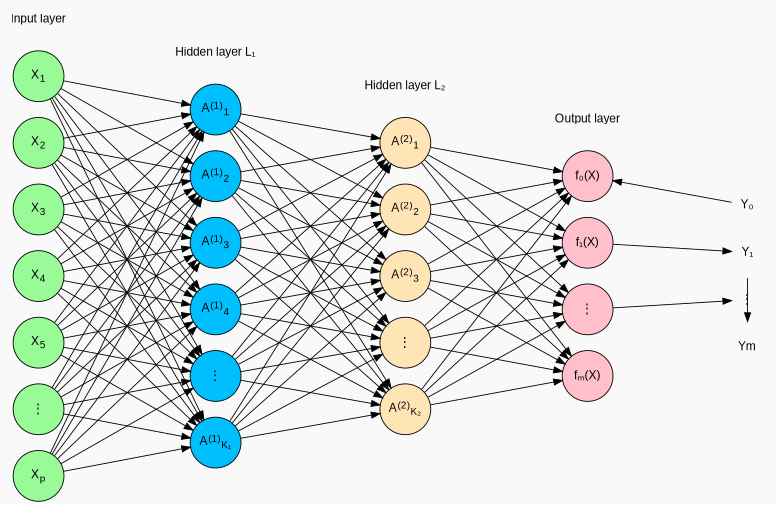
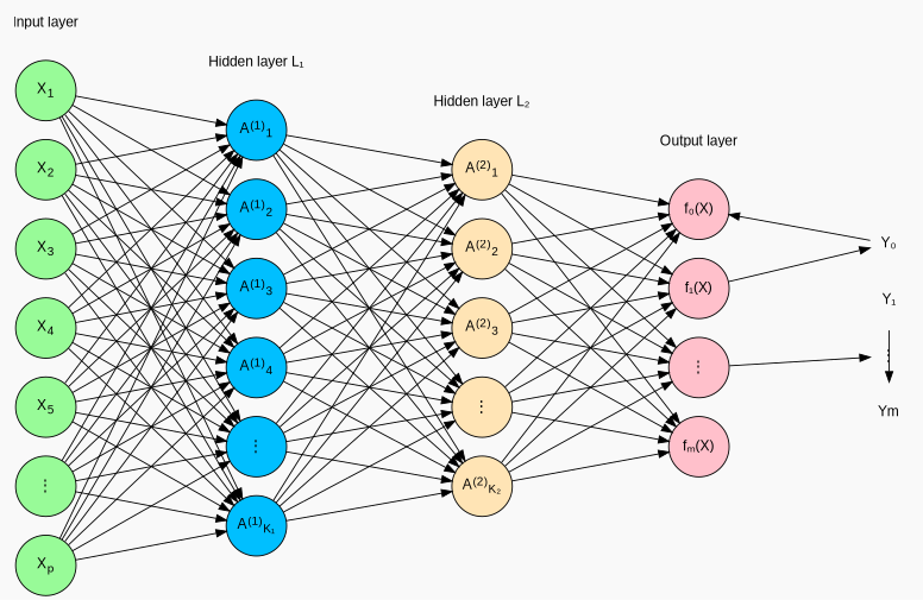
  digraph {
    bgcolor="#f9f9f9"
    rankdir=LR
    ranksep=1.5
    splines=false
    node [fillcolor=none fixedsize=shape fontname=Arial shape=circle style=filled]
    edge [style=solid]
    n1 [label="Input layer" shape=plaintext width=0.8]
    n2 [label="Hidden layer L₁" shape=plaintext width=0.8]
    n3 [label="Hidden layer L₂" shape=plaintext width=0.8]
    n4 [label="Output layer" shape=plaintext width=0.8]
    n5 [fillcolor=palegreen label=<X<sub>1</sub>> width=0.8]
    n6 [fillcolor=palegreen label=<X<sub>2</sub>> width=0.8]
    n7 [fillcolor=palegreen label=<X<sub>3</sub>> width=0.8]
    n8 [fillcolor=palegreen label=<X<sub>4</sub>> width=0.8]
    n9 [fillcolor=palegreen label=<X<sub>5</sub>> width=0.8]
    n10 [fillcolor=palegreen label="⋮" width=0.8]
    n11 [fillcolor=palegreen label=<X<sub>p</sub>> width=0.8]
    n12 [fillcolor=deepskyblue label=<A<sup>(1)</sup><sub>1</sub>> width=0.8]
    n13 [fillcolor=deepskyblue label=<A<sup>(1)</sup><sub>2</sub>> width=0.8]
    n14 [fillcolor=deepskyblue label=<A<sup>(1)</sup><sub>3</sub>> width=0.8]
    n15 [fillcolor=deepskyblue label=<A<sup>(1)</sup><sub>4</sub>> width=0.8]
    n16 [fillcolor=deepskyblue label="⋮" width=0.8]
    n17 [fillcolor=deepskyblue label=<A<sup>(1)</sup><sub>K₁</sub>> width=0.8]
    n18 [fillcolor=moccasin label=<A<sup>(2)</sup><sub>1</sub>> width=0.8]
    n19 [fillcolor=moccasin label=<A<sup>(2)</sup><sub>2</sub>> width=0.8]
    n20 [fillcolor=moccasin label=<A<sup>(2)</sup><sub>3</sub>> width=0.8]
    n21 [fillcolor=moccasin label="⋮" width=0.8]
    n22 [fillcolor=moccasin label=<A<sup>(2)</sup><sub>K₂</sub>> width=0.8]
    n23 [fillcolor=pink label="f₀(X)" width=0.8]
    n24 [fillcolor=pink label="f₁(X)" width=0.8]
    n25 [fillcolor=pink label="⋮" width=0.8]
    n26 [fillcolor=pink label="fₘ(X)" width=0.8]
    n27 [label="Y₀" shape=plaintext width=0.8]
    n28 [label="Y₁" shape=plaintext width=0.8]
    n29 [label="⋮" shape=plaintext width=0.8]
    n30 [label=Ym shape=plaintext width=0.8]
    subgraph sub_1 {
      n1
      n2
      n3
      n4
    }
    subgraph sub_2 {
      n5
      n6
      n7
      n8
      n9
      n10
      n11
    }
    subgraph sub_3 {
      n12
      n13
      n14
      n15
      n16
      n17
    }
    subgraph sub_4 {
      n18
      n19
      n20
      n21
      n22
    }
    subgraph sub_5 {
      n23
      n24
      n25
      n26
    }
    subgraph sub_6 {
      n27
      n28
      n29
      n30
    }
    subgraph sub_7 {
      rank=same
      n1
      n5
      n6
      n7
      n8
      n9
      n10
      n11
    }
    subgraph sub_8 {
      rank=same
      n2
      n12
      n13
      n14
      n15
      n16
      n17
    }
    subgraph sub_9 {
      rank=same
      n3
      n18
      n19
      n20
      n21
      n22
    }
    subgraph sub_10 {
      rank=same
      n4
      n23
      n24
      n25
      n26
    }
    subgraph sub_11 {
      rank=same
      n27
      n28
      n29
      n30
    }
    subgraph sub_12 {
      n5
      n6
      n7
      n8
      n9
      n10
      n11
      n12
      n13
      n14
      n15
      n16
      n17
      n18
      n19
      n20
      n21
      n22
      n23
      n24
      n25
      n26
    }
    subgraph sub_13 {
      n23
      n24
      n25
      n26
      n27
      n28
      n29
      n30
    }
    n1 -> n5 [style=invis]
    n2 -> n12 [style=invis]
    n3 -> n18 [style=invis]
    n4 -> n23 [style=invis]
    n5 -> n6 [style=invis]
    n5 -> n12
    n5 -> n13
    n5 -> n14
    n5 -> n15
    n5 -> n16
    n5 -> n17
    n6 -> n7 [style=invis]
    n6 -> n12
    n6 -> n13
    n6 -> n14
    n6 -> n15
    n6 -> n16
    n6 -> n17
    n7 -> n8 [style=invis]
    n7 -> n12
    n7 -> n13
    n7 -> n14
    n7 -> n15
    n7 -> n16
    n7 -> n17
    n8 -> n9 [style=invis]
    n8 -> n12
    n8 -> n13
    n8 -> n14
    n8 -> n15
    n8 -> n16
    n8 -> n17
    n9 -> n10 [style=invis]
    n9 -> n12
    n9 -> n13
    n9 -> n14
    n9 -> n15
    n9 -> n16
    n9 -> n17
    n10 -> n11 [style=invis]
    n10 -> n12
    n10 -> n13
    n10 -> n14
    n10 -> n15
    n10 -> n16
    n10 -> n17
    n11 -> n12
    n11 -> n13
    n11 -> n14
    n11 -> n15
    n11 -> n16
    n11 -> n17
    n12 -> n13 [style=invis]
    n12 -> n18
    n12 -> n19
    n12 -> n20
    n12 -> n21
    n12 -> n22
    n13 -> n14 [style=invis]
    n13 -> n18
    n13 -> n19
    n13 -> n20
    n13 -> n21
    n13 -> n22
    n14 -> n15 [style=invis]
    n14 -> n18
    n14 -> n19
    n14 -> n20
    n14 -> n21
    n14 -> n22
    n15 -> n16 [style=invis]
    n15 -> n18
    n15 -> n19
    n15 -> n20
    n15 -> n21
    n15 -> n22
    n16 -> n17 [style=invis]
    n16 -> n18
    n16 -> n19
    n16 -> n20
    n16 -> n21
    n16 -> n22
    n17 -> n18
    n17 -> n19
    n17 -> n20
    n17 -> n21
    n17 -> n22
    n18 -> n19 [style=invis]
    n18 -> n23
    n18 -> n24
    n18 -> n25
    n18 -> n26
    n19 -> n20 [style=invis]
    n19 -> n23
    n19 -> n24
    n19 -> n25
    n19 -> n26
    n20 -> n21 [style=invis]
    n20 -> n23
    n20 -> n24
    n20 -> n25
    n20 -> n26
    n21 -> n22 [style=invis]
    n21 -> n23
    n21 -> n24
    n21 -> n25
    n21 -> n26
    n22 -> n23
    n22 -> n24
    n22 -> n25
    n22 -> n26
    n23 -> n24 [style=invis]
    n24 -> n25 [style=invis]
-   n24 -> n28
+   n24 -> n27
    n25 -> n26 [style=invis]
    n25 -> n29
    n27 -> n23
    n27 -> n28 [style=invis]
    n28 -> n29 [style=invis]
    n28 -> n30
    n29 -> n30 [style=invis]
  }
